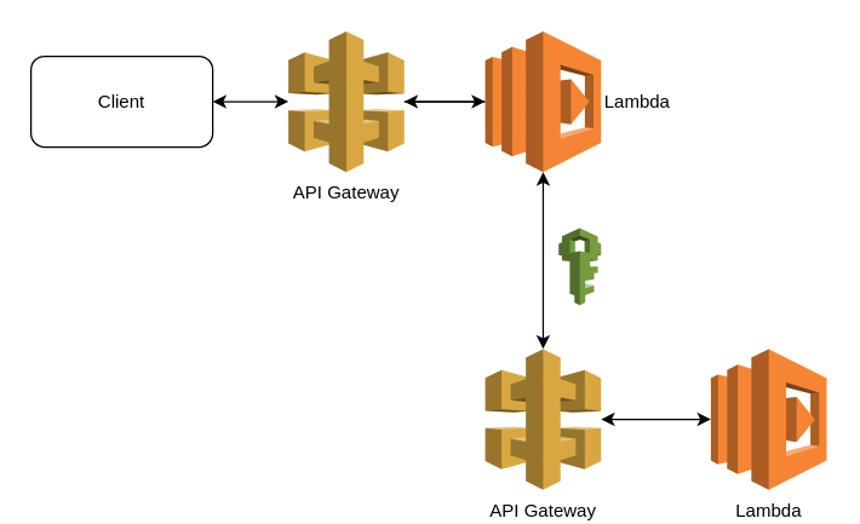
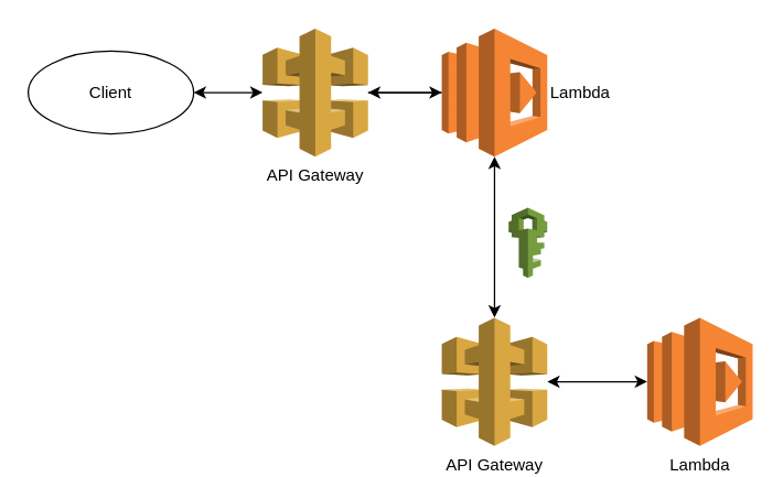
  <mxCell id="0" />
  <mxCell id="1" parent="0" />
  <mxCell id="2" value="" style="rounded=0;orthogonalLoop=1;jettySize=auto;html=1;" edge="1" parent="1" source="4" target="7"><mxGeometry relative="1" as="geometry" /></mxCell>
  <mxCell id="3" style="edgeStyle=none;rounded=0;orthogonalLoop=1;jettySize=auto;html=1;exitX=0.5;exitY=1;exitDx=0;exitDy=0;exitPerimeter=0;entryX=0.5;entryY=0;entryDx=0;entryDy=0;entryPerimeter=0;startArrow=classic;startFill=1;" edge="1" parent="1" source="4" target="9"><mxGeometry relative="1" as="geometry" /></mxCell>
  <mxCell id="4" value="Lambda" style="outlineConnect=0;dashed=0;verticalLabelPosition=middle;verticalAlign=middle;align=left;html=1;shape=mxgraph.aws3.lambda;fillColor=#F58534;gradientColor=none;labelPosition=right;" vertex="1" parent="1"><mxGeometry x="320" y="20" width="76.5" height="93" as="geometry" /></mxCell>
  <mxCell id="5" style="rounded=0;orthogonalLoop=1;jettySize=auto;html=1;entryX=0;entryY=0.5;entryDx=0;entryDy=0;entryPerimeter=0;" edge="1" parent="1" source="7" target="4"><mxGeometry relative="1" as="geometry" /></mxCell>
  <mxCell id="6" style="edgeStyle=none;rounded=0;orthogonalLoop=1;jettySize=auto;html=1;entryX=1;entryY=0.5;entryDx=0;entryDy=0;startArrow=classic;startFill=1;" edge="1" parent="1" source="7" target="8"><mxGeometry relative="1" as="geometry" /></mxCell>
  <mxCell id="7" value="API Gateway" style="outlineConnect=0;dashed=0;verticalLabelPosition=bottom;verticalAlign=top;align=center;html=1;shape=mxgraph.aws3.api_gateway;fillColor=#D9A741;gradientColor=none;" vertex="1" parent="1"><mxGeometry x="190" y="20" width="76.5" height="93" as="geometry" /></mxCell>
- <mxCell id="8" value="Client" style="rounded=1;whiteSpace=wrap;html=1;" vertex="1" parent="1"><mxGeometry x="20" y="36.5" width="120" height="60" as="geometry" /></mxCell>
+ <mxCell id="8" value="Client" style="ellipse;whiteSpace=wrap;html=1;" vertex="1" parent="1"><mxGeometry x="20" y="36.5" width="120" height="60" as="geometry" /></mxCell>
  <mxCell id="9" value="API Gateway" style="outlineConnect=0;dashed=0;verticalLabelPosition=bottom;verticalAlign=top;align=center;html=1;shape=mxgraph.aws3.api_gateway;fillColor=#D9A741;gradientColor=none;" vertex="1" parent="1"><mxGeometry x="320" y="230" width="76.5" height="93" as="geometry" /></mxCell>
  <mxCell id="10" value="Lambda" style="outlineConnect=0;dashed=0;verticalLabelPosition=bottom;verticalAlign=top;align=center;html=1;shape=mxgraph.aws3.lambda;fillColor=#F58534;gradientColor=none;" vertex="1" parent="1"><mxGeometry x="469" y="230" width="76.5" height="93" as="geometry" /></mxCell>
  <mxCell id="11" style="rounded=0;orthogonalLoop=1;jettySize=auto;html=1;startArrow=classic;startFill=1;" edge="1" parent="1" source="9" target="10"><mxGeometry relative="1" as="geometry"><mxPoint x="409" y="280" as="sourcePoint" /><mxPoint x="469" y="126.5" as="targetPoint" /></mxGeometry></mxCell>
  <mxCell id="12" value="" style="outlineConnect=0;dashed=0;verticalLabelPosition=bottom;verticalAlign=top;align=center;html=1;shape=mxgraph.aws3.iam;fillColor=#759C3E;gradientColor=none;" vertex="1" parent="1"><mxGeometry x="368.5" y="150" width="28" height="51" as="geometry" /></mxCell>
